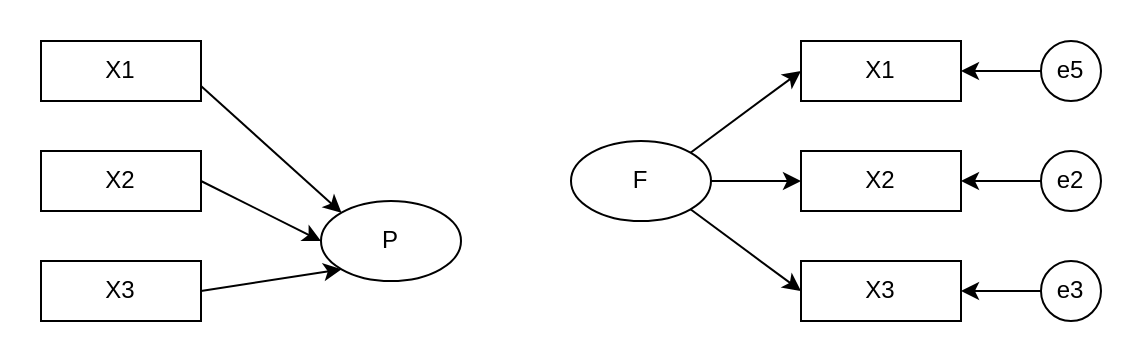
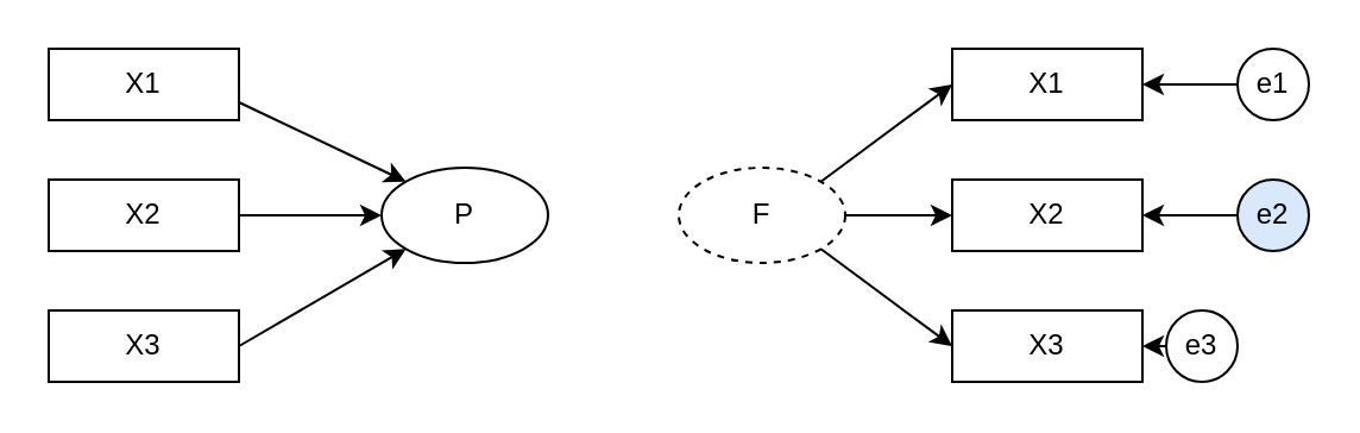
  <mxCell id="0" />
  <mxCell id="1" parent="0" />
  <mxCell id="2" value="X1" style="rounded=0;whiteSpace=wrap;html=1;" vertex="1" parent="1"><mxGeometry x="20" y="20" width="80" height="30" as="geometry" /></mxCell>
  <mxCell id="3" value="X2" style="rounded=0;whiteSpace=wrap;html=1;" vertex="1" parent="1"><mxGeometry x="20" y="75" width="80" height="30" as="geometry" /></mxCell>
  <mxCell id="4" value="X3" style="rounded=0;whiteSpace=wrap;html=1;" vertex="1" parent="1"><mxGeometry x="20" y="130" width="80" height="30" as="geometry" /></mxCell>
- <mxCell id="5" value="P" style="ellipse;whiteSpace=wrap;html=1;" vertex="1" parent="1"><mxGeometry x="160" y="100" width="70" height="40" as="geometry" /></mxCell>
+ <mxCell id="5" value="P" style="ellipse;whiteSpace=wrap;html=1;" vertex="1" parent="1"><mxGeometry x="160" y="70" width="70" height="40" as="geometry" /></mxCell>
  <mxCell id="6" value="" style="endArrow=classic;html=1;exitX=1;exitY=0.75;exitDx=0;exitDy=0;entryX=0;entryY=0;entryDx=0;entryDy=0;" edge="1" parent="1" source="2" target="5"><mxGeometry width="50" height="50" relative="1" as="geometry"><mxPoint x="280" y="260" as="sourcePoint" /><mxPoint x="330" y="210" as="targetPoint" /></mxGeometry></mxCell>
  <mxCell id="7" value="" style="endArrow=classic;html=1;exitX=1;exitY=0.5;exitDx=0;exitDy=0;entryX=0;entryY=0.5;entryDx=0;entryDy=0;" edge="1" parent="1" source="3" target="5"><mxGeometry width="50" height="50" relative="1" as="geometry"><mxPoint x="110" y="42.5" as="sourcePoint" /><mxPoint x="160" y="80" as="targetPoint" /></mxGeometry></mxCell>
  <mxCell id="8" value="" style="endArrow=classic;html=1;exitX=1;exitY=0.5;exitDx=0;exitDy=0;entryX=0;entryY=1;entryDx=0;entryDy=0;" edge="1" parent="1" source="4" target="5"><mxGeometry width="50" height="50" relative="1" as="geometry"><mxPoint x="110" y="100" as="sourcePoint" /><mxPoint x="170" y="100" as="targetPoint" /></mxGeometry></mxCell>
  <mxCell id="9" value="X1" style="rounded=0;whiteSpace=wrap;html=1;" vertex="1" parent="1"><mxGeometry x="400" y="20" width="80" height="30" as="geometry" /></mxCell>
  <mxCell id="10" value="X2" style="rounded=0;whiteSpace=wrap;html=1;" vertex="1" parent="1"><mxGeometry x="400" y="75" width="80" height="30" as="geometry" /></mxCell>
  <mxCell id="11" value="X3" style="rounded=0;whiteSpace=wrap;html=1;" vertex="1" parent="1"><mxGeometry x="400" y="130" width="80" height="30" as="geometry" /></mxCell>
  <mxCell id="12" style="edgeStyle=none;html=1;exitX=1;exitY=0;exitDx=0;exitDy=0;entryX=0;entryY=0.5;entryDx=0;entryDy=0;" edge="1" parent="1" source="15" target="9"><mxGeometry relative="1" as="geometry" /></mxCell>
  <mxCell id="13" style="edgeStyle=none;html=1;exitX=1;exitY=0.5;exitDx=0;exitDy=0;entryX=0;entryY=0.5;entryDx=0;entryDy=0;" edge="1" parent="1" source="15" target="10"><mxGeometry relative="1" as="geometry" /></mxCell>
  <mxCell id="14" style="edgeStyle=none;html=1;exitX=1;exitY=1;exitDx=0;exitDy=0;entryX=0;entryY=0.5;entryDx=0;entryDy=0;" edge="1" parent="1" source="15" target="11"><mxGeometry relative="1" as="geometry" /></mxCell>
- <mxCell id="15" value="F" style="ellipse;whiteSpace=wrap;html=1;" vertex="1" parent="1"><mxGeometry x="285" y="70" width="70" height="40" as="geometry" /></mxCell>
+ <mxCell id="15" value="F" style="ellipse;whiteSpace=wrap;html=1;dashed=1;" vertex="1" parent="1"><mxGeometry x="285" y="70" width="70" height="40" as="geometry" /></mxCell>
  <mxCell id="16" style="edgeStyle=none;html=1;exitX=0;exitY=0.5;exitDx=0;exitDy=0;entryX=1;entryY=0.5;entryDx=0;entryDy=0;" edge="1" parent="1" source="17" target="9"><mxGeometry relative="1" as="geometry" /></mxCell>
- <mxCell id="17" value="e5" style="ellipse;whiteSpace=wrap;html=1;aspect=fixed;" vertex="1" parent="1"><mxGeometry x="520" y="20" width="30" height="30" as="geometry" /></mxCell>
+ <mxCell id="17" value="e1" style="ellipse;whiteSpace=wrap;html=1;aspect=fixed;" vertex="1" parent="1"><mxGeometry x="520" y="20" width="30" height="30" as="geometry" /></mxCell>
  <mxCell id="18" style="edgeStyle=none;html=1;exitX=0;exitY=0.5;exitDx=0;exitDy=0;entryX=1;entryY=0.5;entryDx=0;entryDy=0;" edge="1" parent="1" source="19" target="10"><mxGeometry relative="1" as="geometry" /></mxCell>
- <mxCell id="19" value="e2" style="ellipse;whiteSpace=wrap;html=1;aspect=fixed;" vertex="1" parent="1"><mxGeometry x="520" y="75" width="30" height="30" as="geometry" /></mxCell>
+ <mxCell id="19" value="e2" style="ellipse;whiteSpace=wrap;html=1;aspect=fixed;fillColor=#dae8fc;" vertex="1" parent="1"><mxGeometry x="520" y="75" width="30" height="30" as="geometry" /></mxCell>
  <mxCell id="20" style="edgeStyle=none;html=1;exitX=0;exitY=0.5;exitDx=0;exitDy=0;entryX=1;entryY=0.5;entryDx=0;entryDy=0;" edge="1" parent="1" source="21" target="11"><mxGeometry relative="1" as="geometry" /></mxCell>
- <mxCell id="21" value="e3" style="ellipse;whiteSpace=wrap;html=1;aspect=fixed;" vertex="1" parent="1"><mxGeometry x="520" y="130" width="30" height="30" as="geometry" /></mxCell>
+ <mxCell id="21" value="e3" style="ellipse;whiteSpace=wrap;html=1;aspect=fixed;" vertex="1" parent="1"><mxGeometry x="490" y="130" width="30" height="30" as="geometry" /></mxCell>
